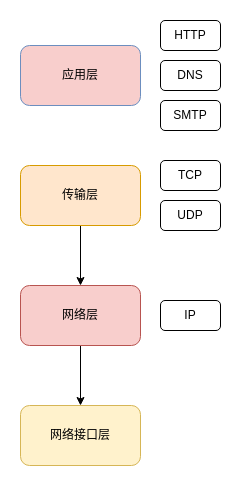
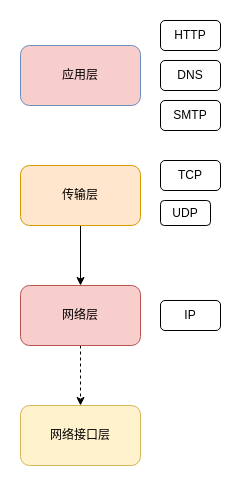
  <mxCell id="0" />
  <mxCell id="1" parent="0" />
  <mxCell id="2" value="应用层" style="rounded=1;whiteSpace=wrap;html=1;fillColor=#f8cecc;strokeColor=#6c8ebf;" vertex="1" parent="1"><mxGeometry x="20" y="45" width="120" height="60" as="geometry" /></mxCell>
  <mxCell id="3" style="edgeStyle=none;html=1;exitX=0.5;exitY=1;exitDx=0;exitDy=0;entryX=0.5;entryY=0;entryDx=0;entryDy=0;" edge="1" parent="1" source="4" target="6"><mxGeometry relative="1" as="geometry" /></mxCell>
  <mxCell id="4" value="传输层" style="rounded=1;whiteSpace=wrap;html=1;fillColor=#ffe6cc;strokeColor=#d79b00;" vertex="1" parent="1"><mxGeometry x="20" y="165" width="120" height="60" as="geometry" /></mxCell>
- <mxCell id="5" style="edgeStyle=none;html=1;exitX=0.5;exitY=1;exitDx=0;exitDy=0;entryX=0.5;entryY=0;entryDx=0;entryDy=0;" edge="1" parent="1" source="6" target="7"><mxGeometry relative="1" as="geometry" /></mxCell>
+ <mxCell id="5" style="edgeStyle=none;html=1;exitX=0.5;exitY=1;exitDx=0;exitDy=0;entryX=0.5;entryY=0;entryDx=0;entryDy=0;dashed=1;" edge="1" parent="1" source="6" target="7"><mxGeometry relative="1" as="geometry" /></mxCell>
  <mxCell id="6" value="网络层" style="rounded=1;whiteSpace=wrap;html=1;fillColor=#f8cecc;strokeColor=#b85450;" vertex="1" parent="1"><mxGeometry x="20" y="285" width="120" height="60" as="geometry" /></mxCell>
  <mxCell id="7" value="网络接口层" style="rounded=1;whiteSpace=wrap;html=1;fillColor=#fff2cc;strokeColor=#d6b656;" vertex="1" parent="1"><mxGeometry x="20" y="405" width="120" height="60" as="geometry" /></mxCell>
  <mxCell id="8" value="HTTP" style="rounded=1;whiteSpace=wrap;html=1;" vertex="1" parent="1"><mxGeometry x="160" y="20" width="60" height="30" as="geometry" /></mxCell>
  <mxCell id="9" value="DNS" style="rounded=1;whiteSpace=wrap;html=1;" vertex="1" parent="1"><mxGeometry x="160" y="60" width="60" height="30" as="geometry" /></mxCell>
  <mxCell id="10" value="SMTP" style="rounded=1;whiteSpace=wrap;html=1;" vertex="1" parent="1"><mxGeometry x="160" y="100" width="60" height="30" as="geometry" /></mxCell>
  <mxCell id="11" value="TCP" style="rounded=1;whiteSpace=wrap;html=1;" vertex="1" parent="1"><mxGeometry x="160" y="160" width="60" height="30" as="geometry" /></mxCell>
- <mxCell id="12" value="UDP" style="rounded=1;whiteSpace=wrap;html=1;" vertex="1" parent="1"><mxGeometry x="160" y="200" width="60" height="30" as="geometry" /></mxCell>
+ <mxCell id="12" value="UDP" style="rounded=1;whiteSpace=wrap;html=1;" vertex="1" parent="1"><mxGeometry x="160" y="200" width="50" height="25" as="geometry" /></mxCell>
  <mxCell id="13" value="IP" style="rounded=1;whiteSpace=wrap;html=1;" vertex="1" parent="1"><mxGeometry x="160" y="300" width="60" height="30" as="geometry" /></mxCell>
